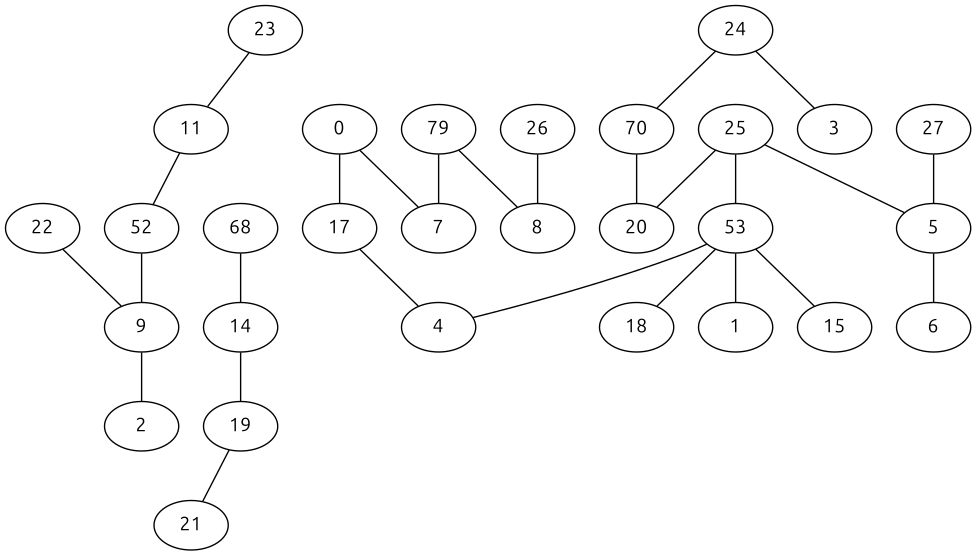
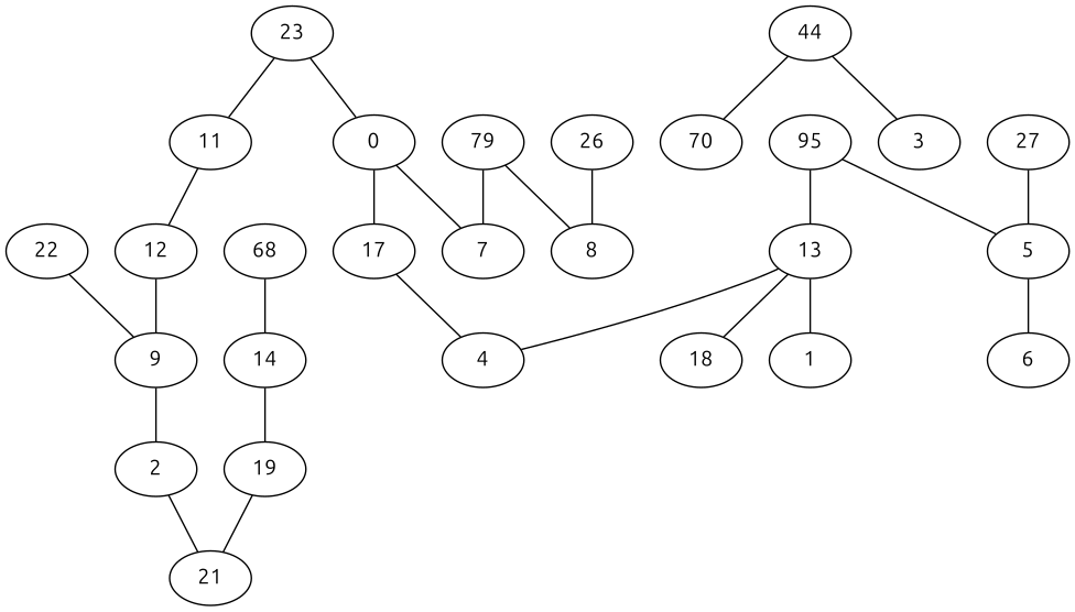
  graph {
    fontname=Ubuntu
    node [fontname=Ubuntu]
    edge [fontname=Ubuntu]
    22
    9
    2
    21
    23
    11
    0
-   12 [label=52]
+   12
    7
    17
    n11 [label=70]
-   24
+   24 [label=44]
    3
-   20
-   25
-   13 [label=53]
+   25 [label=95]
+   13
    5
    4
    18
    1
-   15
    6
    26
    8
    27
    n26 [label=68]
    14
    19
    n29 [label=79]
    22 -- 9
    9 -- 2
+   2 -- 21
    23 -- 11
+   23 -- 0
    11 -- 12
    0 -- 7
    0 -- 17
    12 -- 9
    17 -- 4
-   n11 -- 20
    24 -- n11
    24 -- 3
-   25 -- 20
    25 -- 13
    25 -- 5
    13 -- 4
    13 -- 18
    13 -- 1
-   13 -- 15
    5 -- 6
    26 -- 8
    27 -- 5
    n26 -- 14
    14 -- 19
    19 -- 21
    n29 -- 7
    n29 -- 8
  }
